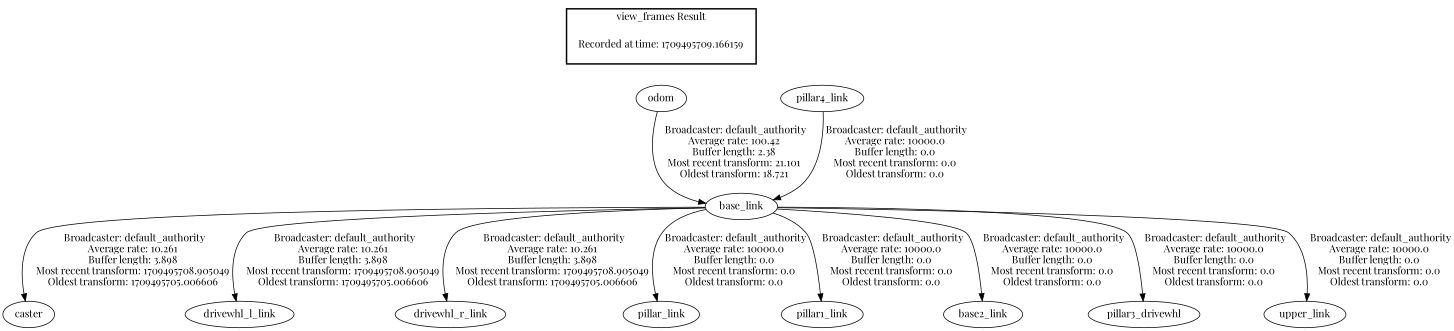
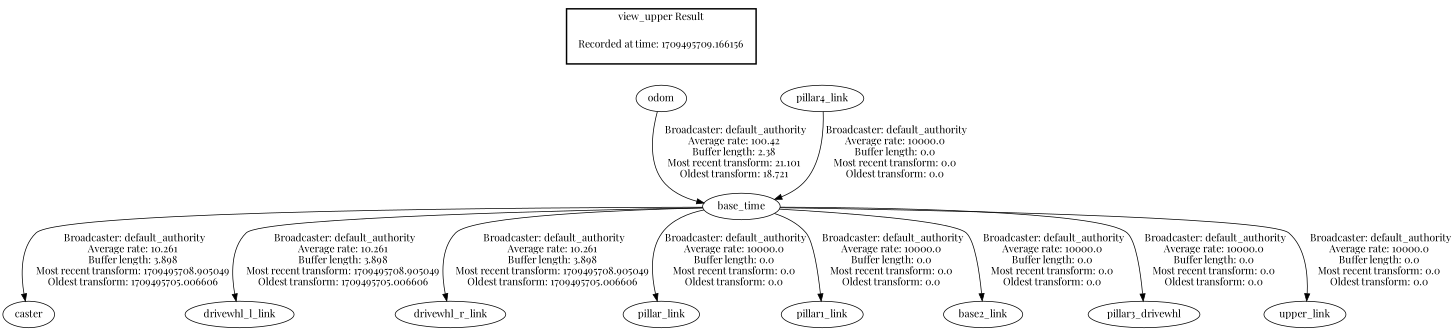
  digraph {
    fontname="Playfair Display"
    node [fontname="Playfair Display"]
    edge [fontname="Playfair Display"]
-   "Recorded at time: 1709495709.166156" [shape=plaintext label="Recorded at time: 1709495709.166159"]
+   "Recorded at time: 1709495709.166156" [shape=plaintext]
    odom
-   base_link
+   base_link [label=base_time]
    caster
    drivewhl_l_link
    drivewhl_r_link
    n7 [label=pillar_link]
    pillar1_link
    n9 [label=base2_link]
    n10 [label=pillar3_drivewhl]
    upper_link
    pillar4_link
    subgraph cluster_1 {
      color=black
-     label="view_frames Result"
+     label="view_upper Result"
      style=bold
      "Recorded at time: 1709495709.166156"
    }
    "Recorded at time: 1709495709.166156" -> odom [style=invis]
    odom -> base_link [label=" Broadcaster: default_authority\nAverage rate: 100.42\nBuffer length: 2.38\nMost recent transform: 21.101\nOldest transform: 18.721\n"]
    base_link -> caster [label=" Broadcaster: default_authority\nAverage rate: 10.261\nBuffer length: 3.898\nMost recent transform: 1709495708.905049\nOldest transform: 1709495705.006606\n"]
    base_link -> drivewhl_l_link [label=" Broadcaster: default_authority\nAverage rate: 10.261\nBuffer length: 3.898\nMost recent transform: 1709495708.905049\nOldest transform: 1709495705.006606\n"]
    base_link -> drivewhl_r_link [label=" Broadcaster: default_authority\nAverage rate: 10.261\nBuffer length: 3.898\nMost recent transform: 1709495708.905049\nOldest transform: 1709495705.006606\n"]
    base_link -> n7 [label=" Broadcaster: default_authority\nAverage rate: 10000.0\nBuffer length: 0.0\nMost recent transform: 0.0\nOldest transform: 0.0\n"]
    base_link -> pillar1_link [label=" Broadcaster: default_authority\nAverage rate: 10000.0\nBuffer length: 0.0\nMost recent transform: 0.0\nOldest transform: 0.0\n"]
    base_link -> n9 [label=" Broadcaster: default_authority\nAverage rate: 10000.0\nBuffer length: 0.0\nMost recent transform: 0.0\nOldest transform: 0.0\n"]
    base_link -> n10 [label=" Broadcaster: default_authority\nAverage rate: 10000.0\nBuffer length: 0.0\nMost recent transform: 0.0\nOldest transform: 0.0\n"]
    base_link -> upper_link [label=" Broadcaster: default_authority\nAverage rate: 10000.0\nBuffer length: 0.0\nMost recent transform: 0.0\nOldest transform: 0.0\n"]
    pillar4_link -> base_link [label=" Broadcaster: default_authority\nAverage rate: 10000.0\nBuffer length: 0.0\nMost recent transform: 0.0\nOldest transform: 0.0\n"]
  }
